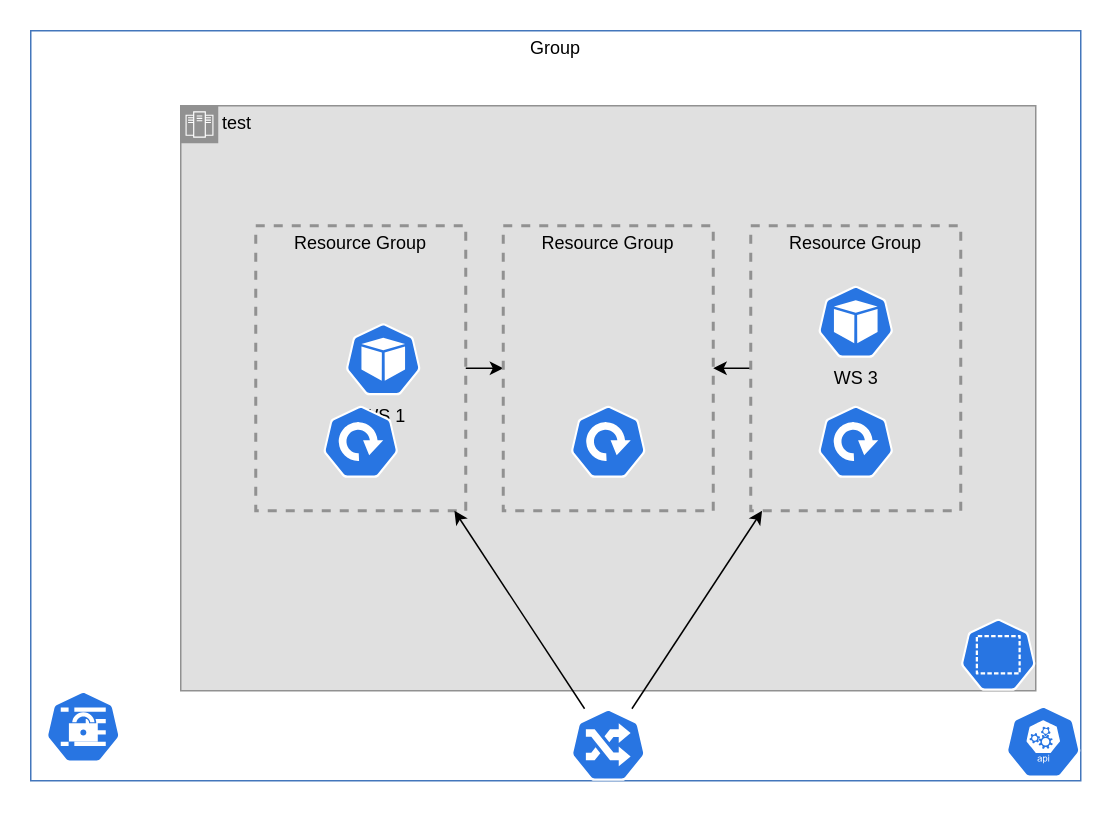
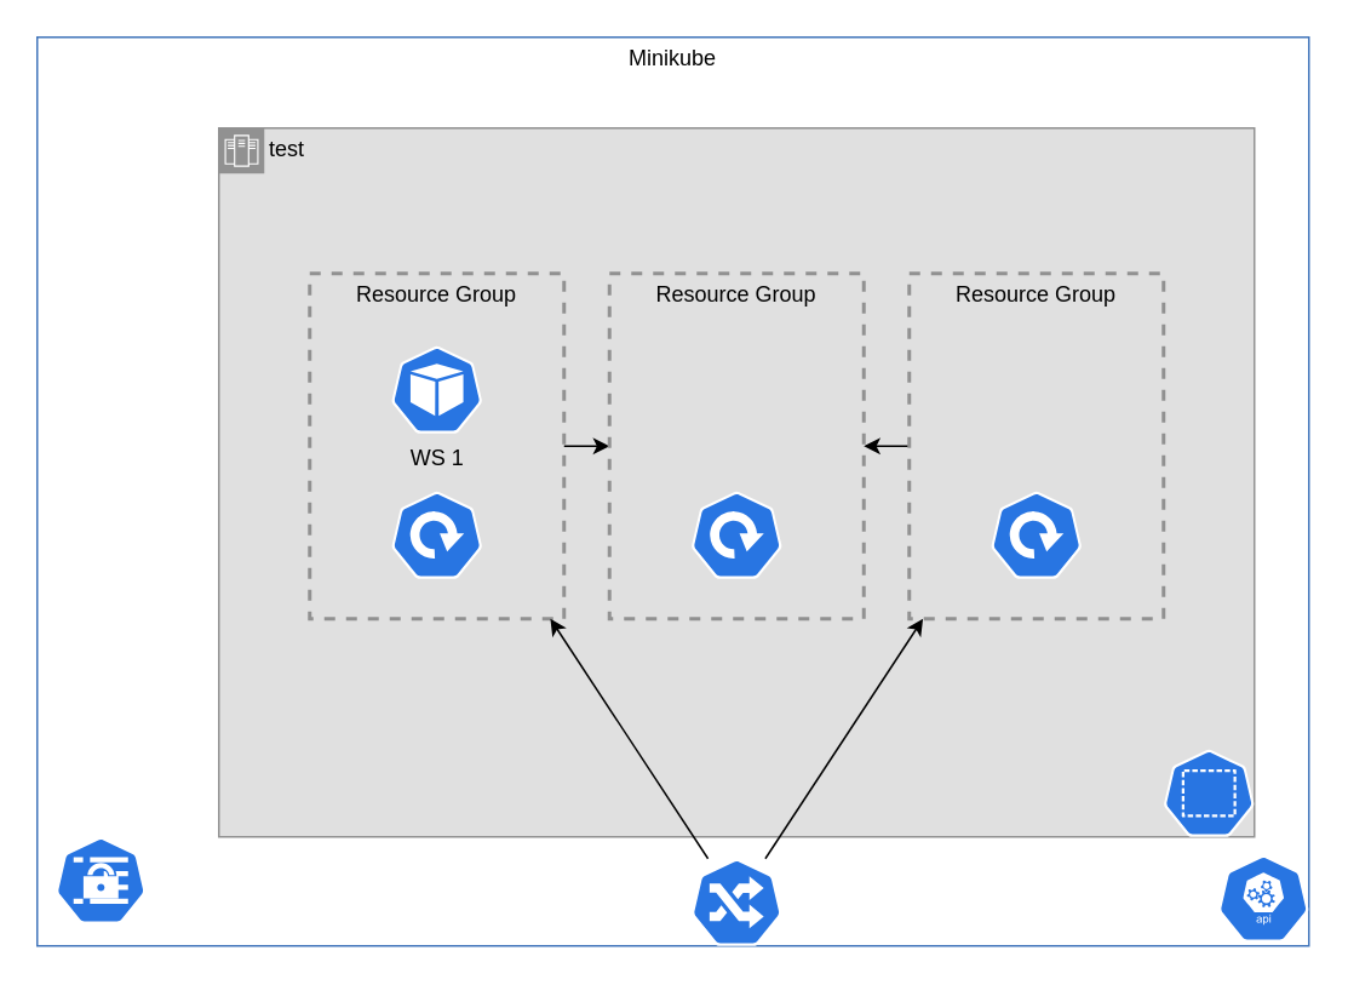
  <mxCell id="0" />
  <mxCell id="1" parent="0" />
- <mxCell id="2" value="Group" style="fontStyle=0;verticalAlign=top;align=center;spacingTop=-2;fillColor=none;rounded=0;whiteSpace=wrap;html=1;strokeColor=#4376BB;strokeWidth=1;dashed=0;container=1;collapsible=0;expand=0;recursiveResize=0;" vertex="1" parent="1"><mxGeometry x="20" y="20" width="700" height="500" as="geometry" /></mxCell>
+ <mxCell id="2" value="Minikube" style="fontStyle=0;verticalAlign=top;align=center;spacingTop=-2;fillColor=none;rounded=0;whiteSpace=wrap;html=1;strokeColor=#4376BB;strokeWidth=1;dashed=0;container=1;collapsible=0;expand=0;recursiveResize=0;" vertex="1" parent="1"><mxGeometry x="20" y="20" width="700" height="500" as="geometry" /></mxCell>
  <mxCell id="3" value="" style="html=1;dashed=0;whitespace=wrap;fillColor=#2875E2;strokeColor=#ffffff;points=[[0.005,0.63,0],[0.1,0.2,0],[0.9,0.2,0],[0.5,0,0],[0.995,0.63,0],[0.72,0.99,0],[0.5,1,0],[0.28,0.99,0]];shape=mxgraph.kubernetes.icon;prIcon=api" vertex="1" parent="2"><mxGeometry x="650" y="450" width="50" height="48" as="geometry" /></mxCell>
  <mxCell id="4" value="test" style="shape=mxgraph.ibm.box;prType=zone;fontStyle=0;verticalAlign=top;align=left;spacingLeft=32;spacingTop=4;fillColor=#E0E0E0;rounded=0;whiteSpace=wrap;html=1;strokeColor=#919191;strokeWidth=1;dashed=0;container=1;spacing=-4;collapsible=0;expand=0;recursiveResize=0;" vertex="1" parent="2"><mxGeometry x="100" y="50" width="570" height="390" as="geometry" /></mxCell>
  <mxCell id="5" value="" style="html=1;dashed=0;whitespace=wrap;fillColor=#2875E2;strokeColor=#ffffff;points=[[0.005,0.63,0],[0.1,0.2,0],[0.9,0.2,0],[0.5,0,0],[0.995,0.63,0],[0.72,0.99,0],[0.5,1,0],[0.28,0.99,0]];shape=mxgraph.kubernetes.icon;prIcon=ns" vertex="1" parent="4"><mxGeometry x="520" y="342" width="50" height="48" as="geometry" /></mxCell>
  <mxCell id="6" style="edgeStyle=orthogonalEdgeStyle;rounded=0;orthogonalLoop=1;jettySize=auto;html=1;" edge="1" parent="4" source="7" target="10"><mxGeometry relative="1" as="geometry" /></mxCell>
  <mxCell id="7" value="Resource Group" style="fontStyle=0;verticalAlign=top;align=center;spacingTop=-2;fillColor=none;rounded=0;whiteSpace=wrap;html=1;strokeColor=#919191;strokeWidth=2;dashed=1;container=1;collapsible=0;expand=0;recursiveResize=0;" vertex="1" parent="4"><mxGeometry x="50" y="80" width="140" height="190" as="geometry" /></mxCell>
- <mxCell id="8" value="WS 1" style="html=1;dashed=0;whitespace=wrap;fillColor=#2875E2;strokeColor=#ffffff;points=[[0.005,0.63,0],[0.1,0.2,0],[0.9,0.2,0],[0.5,0,0],[0.995,0.63,0],[0.72,0.99,0],[0.5,1,0],[0.28,0.99,0]];shape=mxgraph.kubernetes.icon;prIcon=pod;verticalAlign=top;labelPosition=center;verticalLabelPosition=bottom;align=center;" vertex="1" parent="7"><mxGeometry x="60" y="65" width="50" height="48" as="geometry" /></mxCell>
+ <mxCell id="8" value="WS 1" style="html=1;dashed=0;whitespace=wrap;fillColor=#2875E2;strokeColor=#ffffff;points=[[0.005,0.63,0],[0.1,0.2,0],[0.9,0.2,0],[0.5,0,0],[0.995,0.63,0],[0.72,0.99,0],[0.5,1,0],[0.28,0.99,0]];shape=mxgraph.kubernetes.icon;prIcon=pod;verticalAlign=top;labelPosition=center;verticalLabelPosition=bottom;align=center;" vertex="1" parent="7"><mxGeometry x="45" y="40" width="50" height="48" as="geometry" /></mxCell>
  <mxCell id="9" value="" style="html=1;dashed=0;whitespace=wrap;fillColor=#2875E2;strokeColor=#ffffff;points=[[0.005,0.63,0],[0.1,0.2,0],[0.9,0.2,0],[0.5,0,0],[0.995,0.63,0],[0.72,0.99,0],[0.5,1,0],[0.28,0.99,0]];shape=mxgraph.kubernetes.icon;prIcon=deploy" vertex="1" parent="7"><mxGeometry x="45" y="120" width="50" height="48" as="geometry" /></mxCell>
  <mxCell id="10" value="Resource Group" style="fontStyle=0;verticalAlign=top;align=center;spacingTop=-2;fillColor=none;rounded=0;whiteSpace=wrap;html=1;strokeColor=#919191;strokeWidth=2;dashed=1;container=1;collapsible=0;expand=0;recursiveResize=0;" vertex="1" parent="4"><mxGeometry x="215" y="80" width="140" height="190" as="geometry" /></mxCell>
  <mxCell id="11" value="" style="html=1;dashed=0;whitespace=wrap;fillColor=#2875E2;strokeColor=#ffffff;points=[[0.005,0.63,0],[0.1,0.2,0],[0.9,0.2,0],[0.5,0,0],[0.995,0.63,0],[0.72,0.99,0],[0.5,1,0],[0.28,0.99,0]];shape=mxgraph.kubernetes.icon;prIcon=deploy" vertex="1" parent="10"><mxGeometry x="45" y="120" width="50" height="48" as="geometry" /></mxCell>
  <mxCell id="12" style="edgeStyle=orthogonalEdgeStyle;rounded=0;orthogonalLoop=1;jettySize=auto;html=1;" edge="1" parent="4" source="13" target="10"><mxGeometry relative="1" as="geometry" /></mxCell>
  <mxCell id="13" value="Resource Group" style="fontStyle=0;verticalAlign=top;align=center;spacingTop=-2;fillColor=none;rounded=0;whiteSpace=wrap;html=1;strokeColor=#919191;strokeWidth=2;dashed=1;container=1;collapsible=0;expand=0;recursiveResize=0;" vertex="1" parent="4"><mxGeometry x="380" y="80" width="140" height="190" as="geometry" /></mxCell>
- <mxCell id="14" value="WS 3" style="html=1;dashed=0;whitespace=wrap;fillColor=#2875E2;strokeColor=#ffffff;points=[[0.005,0.63,0],[0.1,0.2,0],[0.9,0.2,0],[0.5,0,0],[0.995,0.63,0],[0.72,0.99,0],[0.5,1,0],[0.28,0.99,0]];shape=mxgraph.kubernetes.icon;prIcon=pod;verticalAlign=top;labelPosition=center;verticalLabelPosition=bottom;align=center;" vertex="1" parent="13"><mxGeometry x="45" y="40" width="50" height="48" as="geometry" /></mxCell>
  <mxCell id="15" value="" style="html=1;dashed=0;whitespace=wrap;fillColor=#2875E2;strokeColor=#ffffff;points=[[0.005,0.63,0],[0.1,0.2,0],[0.9,0.2,0],[0.5,0,0],[0.995,0.63,0],[0.72,0.99,0],[0.5,1,0],[0.28,0.99,0]];shape=mxgraph.kubernetes.icon;prIcon=deploy" vertex="1" parent="13"><mxGeometry x="45" y="120" width="50" height="48" as="geometry" /></mxCell>
  <mxCell id="16" value="" style="html=1;dashed=0;whitespace=wrap;fillColor=#2875E2;strokeColor=#ffffff;points=[[0.005,0.63,0],[0.1,0.2,0],[0.9,0.2,0],[0.5,0,0],[0.995,0.63,0],[0.72,0.99,0],[0.5,1,0],[0.28,0.99,0]];shape=mxgraph.kubernetes.icon;prIcon=ing" vertex="1" parent="2"><mxGeometry x="360" y="452" width="50" height="48" as="geometry" /></mxCell>
  <mxCell id="17" style="edgeStyle=none;rounded=0;orthogonalLoop=1;jettySize=auto;html=1;" edge="1" parent="2" source="16" target="13"><mxGeometry relative="1" as="geometry" /></mxCell>
  <mxCell id="18" style="edgeStyle=none;rounded=0;orthogonalLoop=1;jettySize=auto;html=1;startArrow=none;startFill=0;endArrow=classic;endFill=1;" edge="1" parent="2" source="16" target="7"><mxGeometry relative="1" as="geometry" /></mxCell>
  <mxCell id="19" value="" style="html=1;dashed=0;whitespace=wrap;fillColor=#2875E2;strokeColor=#ffffff;points=[[0.005,0.63,0],[0.1,0.2,0],[0.9,0.2,0],[0.5,0,0],[0.995,0.63,0],[0.72,0.99,0],[0.5,1,0],[0.28,0.99,0]];shape=mxgraph.kubernetes.icon;prIcon=secret" vertex="1" parent="2"><mxGeometry x="10" y="440" width="50" height="48" as="geometry" /></mxCell>
